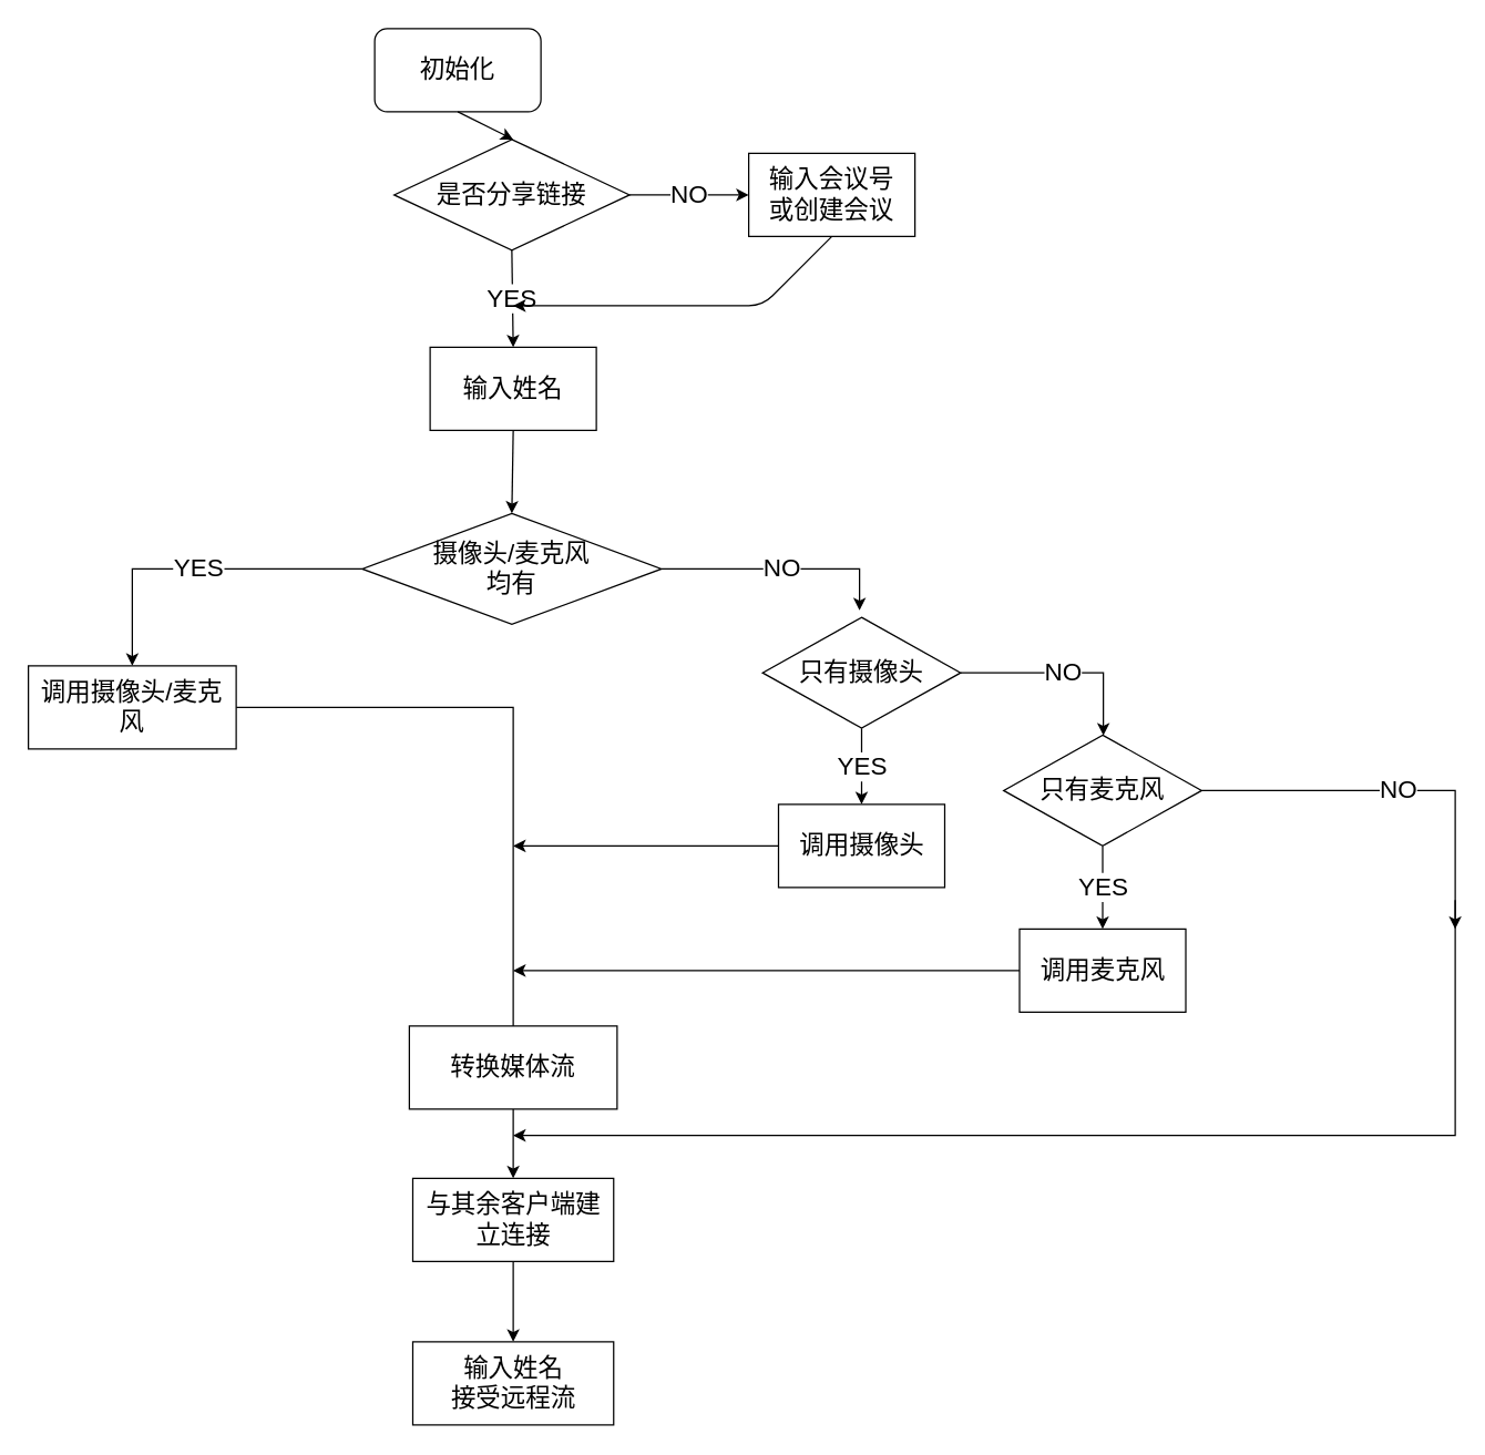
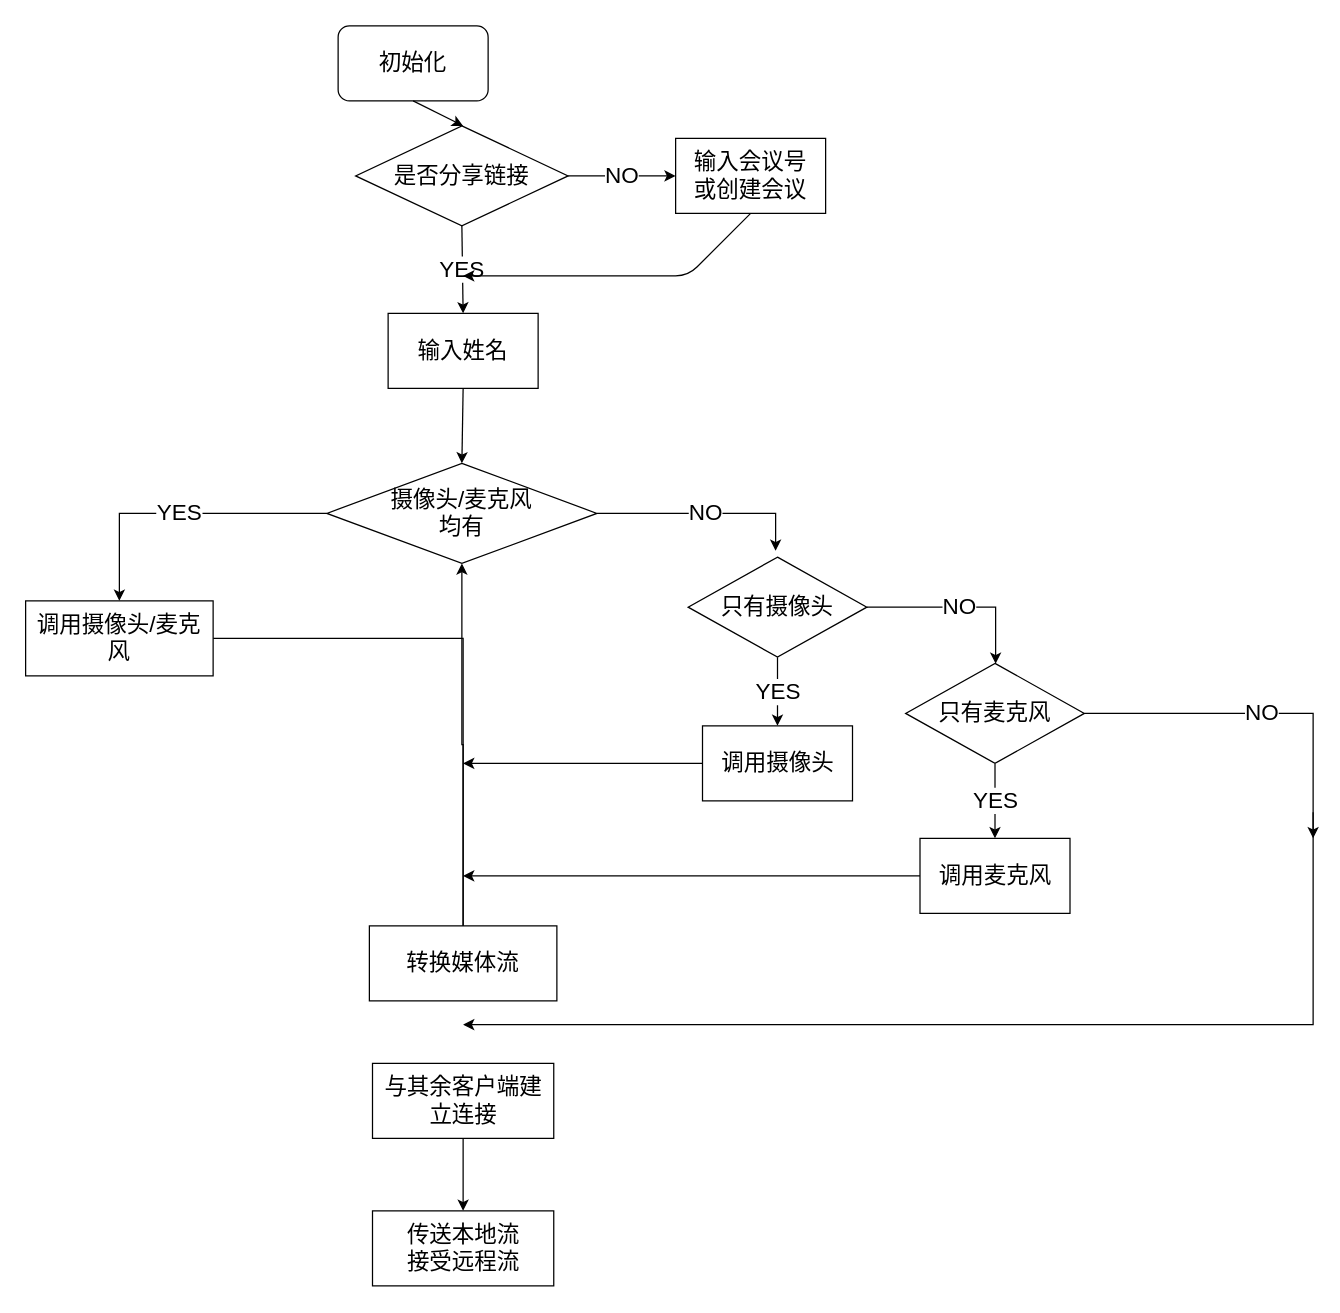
  <mxCell id="0" />
  <mxCell id="1" parent="0" />
  <mxCell id="2" value="初始化" style="rounded=1;whiteSpace=wrap;html=1;fontStyle=0;fontSize=18;" vertex="1" parent="1"><mxGeometry x="270" y="20" width="120" height="60" as="geometry" /></mxCell>
  <mxCell id="3" value="" style="endArrow=classic;html=1;fontSize=18;exitX=0.5;exitY=1;exitDx=0;exitDy=0;" edge="1" parent="1" source="2"><mxGeometry width="50" height="50" relative="1" as="geometry"><mxPoint x="430" y="250" as="sourcePoint" /><mxPoint x="370" y="100" as="targetPoint" /></mxGeometry></mxCell>
  <mxCell id="4" value="是否分享链接" style="rhombus;whiteSpace=wrap;html=1;fontSize=18;" vertex="1" parent="1"><mxGeometry x="284" y="100" width="170" height="80" as="geometry" /></mxCell>
  <mxCell id="5" value="NO" style="endArrow=classic;html=1;fontSize=18;exitX=1;exitY=0.5;exitDx=0;exitDy=0;" edge="1" parent="1" source="4" target="6"><mxGeometry width="50" height="50" relative="1" as="geometry"><mxPoint x="430" y="250" as="sourcePoint" /><mxPoint x="550" y="140" as="targetPoint" /></mxGeometry></mxCell>
  <mxCell id="6" value="输入会议号&lt;br style=&quot;font-size: 18px;&quot;&gt;或创建会议" style="rounded=0;whiteSpace=wrap;html=1;fontSize=18;" vertex="1" parent="1"><mxGeometry x="540" y="110" width="120" height="60" as="geometry" /></mxCell>
  <mxCell id="7" value="输入姓名" style="rounded=0;whiteSpace=wrap;html=1;fontSize=18;" vertex="1" parent="1"><mxGeometry x="310" y="250" width="120" height="60" as="geometry" /></mxCell>
  <mxCell id="8" value="YES" style="endArrow=classic;html=1;fontSize=18;exitX=0.5;exitY=1;exitDx=0;exitDy=0;entryX=0.5;entryY=0;entryDx=0;entryDy=0;" edge="1" parent="1" source="4" target="7"><mxGeometry width="50" height="50" relative="1" as="geometry"><mxPoint x="369" y="240" as="sourcePoint" /><mxPoint x="490" y="230" as="targetPoint" /></mxGeometry></mxCell>
  <mxCell id="9" value="" style="endArrow=classic;html=1;fontSize=18;exitX=0.5;exitY=1;exitDx=0;exitDy=0;" edge="1" parent="1" source="6"><mxGeometry width="50" height="50" relative="1" as="geometry"><mxPoint x="550" y="210" as="sourcePoint" /><mxPoint x="370" y="220" as="targetPoint" /><Array as="points"><mxPoint x="550" y="220" /></Array></mxGeometry></mxCell>
  <mxCell id="10" value="" style="endArrow=classic;html=1;fontSize=18;exitX=0.5;exitY=1;exitDx=0;exitDy=0;entryX=0.5;entryY=0;entryDx=0;entryDy=0;" edge="1" parent="1" source="7" target="13"><mxGeometry width="50" height="50" relative="1" as="geometry"><mxPoint x="430" y="490" as="sourcePoint" /><mxPoint x="370" y="400" as="targetPoint" /></mxGeometry></mxCell>
  <mxCell id="11" value="YES" style="edgeStyle=orthogonalEdgeStyle;rounded=0;orthogonalLoop=1;jettySize=auto;html=1;fontSize=18;" edge="1" parent="1" source="13" target="21"><mxGeometry relative="1" as="geometry" /></mxCell>
  <mxCell id="12" value="NO" style="edgeStyle=orthogonalEdgeStyle;rounded=0;orthogonalLoop=1;jettySize=auto;html=1;fontSize=18;" edge="1" parent="1" source="13"><mxGeometry relative="1" as="geometry"><mxPoint x="620" y="440" as="targetPoint" /><Array as="points"><mxPoint x="620" y="410" /></Array></mxGeometry></mxCell>
  <mxCell id="13" value="摄像头/麦克风&lt;br&gt;均有" style="rhombus;whiteSpace=wrap;html=1;fontSize=18;" vertex="1" parent="1"><mxGeometry x="261" y="370" width="216" height="80" as="geometry" /></mxCell>
  <mxCell id="14" value="NO" style="edgeStyle=orthogonalEdgeStyle;rounded=0;orthogonalLoop=1;jettySize=auto;html=1;fontSize=18;" edge="1" parent="1" source="16" target="19"><mxGeometry relative="1" as="geometry"><Array as="points"><mxPoint x="796" y="485" /></Array></mxGeometry></mxCell>
  <mxCell id="15" value="YES" style="edgeStyle=orthogonalEdgeStyle;rounded=0;orthogonalLoop=1;jettySize=auto;html=1;fontSize=18;" edge="1" parent="1" source="16" target="25"><mxGeometry relative="1" as="geometry" /></mxCell>
  <mxCell id="16" value="只有摄像头" style="rhombus;whiteSpace=wrap;html=1;fontSize=18;" vertex="1" parent="1"><mxGeometry x="550" y="445" width="143" height="80" as="geometry" /></mxCell>
  <mxCell id="17" value="YES" style="edgeStyle=orthogonalEdgeStyle;rounded=0;orthogonalLoop=1;jettySize=auto;html=1;fontSize=18;" edge="1" parent="1" source="19" target="27"><mxGeometry relative="1" as="geometry" /></mxCell>
  <mxCell id="18" value="NO" style="edgeStyle=orthogonalEdgeStyle;rounded=0;orthogonalLoop=1;jettySize=auto;html=1;fontSize=18;" edge="1" parent="1" source="19"><mxGeometry relative="1" as="geometry"><mxPoint x="1050" y="670" as="targetPoint" /><Array as="points"><mxPoint x="1050" y="570" /></Array></mxGeometry></mxCell>
  <mxCell id="19" value="只有麦克风" style="rhombus;whiteSpace=wrap;html=1;fontSize=18;" vertex="1" parent="1"><mxGeometry x="724" y="530" width="143" height="80" as="geometry" /></mxCell>
  <mxCell id="20" value="" style="edgeStyle=orthogonalEdgeStyle;rounded=0;orthogonalLoop=1;jettySize=auto;html=1;fontSize=18;endArrow=none;" edge="1" parent="1" source="21" target="23"><mxGeometry relative="1" as="geometry" /></mxCell>
  <mxCell id="21" value="调用摄像头/麦克风" style="rounded=0;whiteSpace=wrap;html=1;fontSize=18;" vertex="1" parent="1"><mxGeometry x="20" y="480" width="150" height="60" as="geometry" /></mxCell>
- <mxCell id="22" value="" style="edgeStyle=orthogonalEdgeStyle;rounded=0;orthogonalLoop=1;jettySize=auto;html=1;fontSize=18;" edge="1" parent="1" source="23" target="30"><mxGeometry relative="1" as="geometry" /></mxCell>
+ <mxCell id="22" value="" style="edgeStyle=orthogonalEdgeStyle;rounded=0;orthogonalLoop=1;jettySize=auto;html=1;fontSize=18;" edge="1" parent="1" source="23" target="13"><mxGeometry relative="1" as="geometry" /></mxCell>
  <mxCell id="23" value="转换媒体流" style="rounded=0;whiteSpace=wrap;html=1;fontSize=18;" vertex="1" parent="1"><mxGeometry x="295" y="740" width="150" height="60" as="geometry" /></mxCell>
  <mxCell id="24" style="edgeStyle=orthogonalEdgeStyle;rounded=0;orthogonalLoop=1;jettySize=auto;html=1;fontSize=18;" edge="1" parent="1" source="25"><mxGeometry relative="1" as="geometry"><mxPoint x="370" y="610" as="targetPoint" /></mxGeometry></mxCell>
  <mxCell id="25" value="调用摄像头" style="rounded=0;whiteSpace=wrap;html=1;fontSize=18;" vertex="1" parent="1"><mxGeometry x="561.5" y="580" width="120" height="60" as="geometry" /></mxCell>
  <mxCell id="26" style="edgeStyle=orthogonalEdgeStyle;rounded=0;orthogonalLoop=1;jettySize=auto;html=1;fontSize=18;" edge="1" parent="1" source="27"><mxGeometry relative="1" as="geometry"><mxPoint x="370" y="700" as="targetPoint" /></mxGeometry></mxCell>
  <mxCell id="27" value="调用麦克风" style="rounded=0;whiteSpace=wrap;html=1;fontSize=18;" vertex="1" parent="1"><mxGeometry x="735.5" y="670" width="120" height="60" as="geometry" /></mxCell>
  <mxCell id="28" style="edgeStyle=orthogonalEdgeStyle;rounded=0;orthogonalLoop=1;jettySize=auto;html=1;fontSize=18;" edge="1" parent="1"><mxGeometry relative="1" as="geometry"><mxPoint x="370" y="819" as="targetPoint" /><mxPoint x="1050" y="649" as="sourcePoint" /><Array as="points"><mxPoint x="1050" y="819" /></Array></mxGeometry></mxCell>
  <mxCell id="29" value="" style="edgeStyle=orthogonalEdgeStyle;rounded=0;orthogonalLoop=1;jettySize=auto;html=1;fontSize=18;" edge="1" parent="1" source="30" target="31"><mxGeometry relative="1" as="geometry" /></mxCell>
  <mxCell id="30" value="与其余客户端建立连接" style="rounded=0;whiteSpace=wrap;html=1;fontSize=18;" vertex="1" parent="1"><mxGeometry x="297.5" y="850" width="145" height="60" as="geometry" /></mxCell>
- <mxCell id="31" value="输入姓名&lt;br&gt;接受远程流" style="rounded=0;whiteSpace=wrap;html=1;fontSize=18;" vertex="1" parent="1"><mxGeometry x="297.5" y="968" width="145" height="60" as="geometry" /></mxCell>
+ <mxCell id="31" value="传送本地流&lt;br&gt;接受远程流" style="rounded=0;whiteSpace=wrap;html=1;fontSize=18;" vertex="1" parent="1"><mxGeometry x="297.5" y="968" width="145" height="60" as="geometry" /></mxCell>
